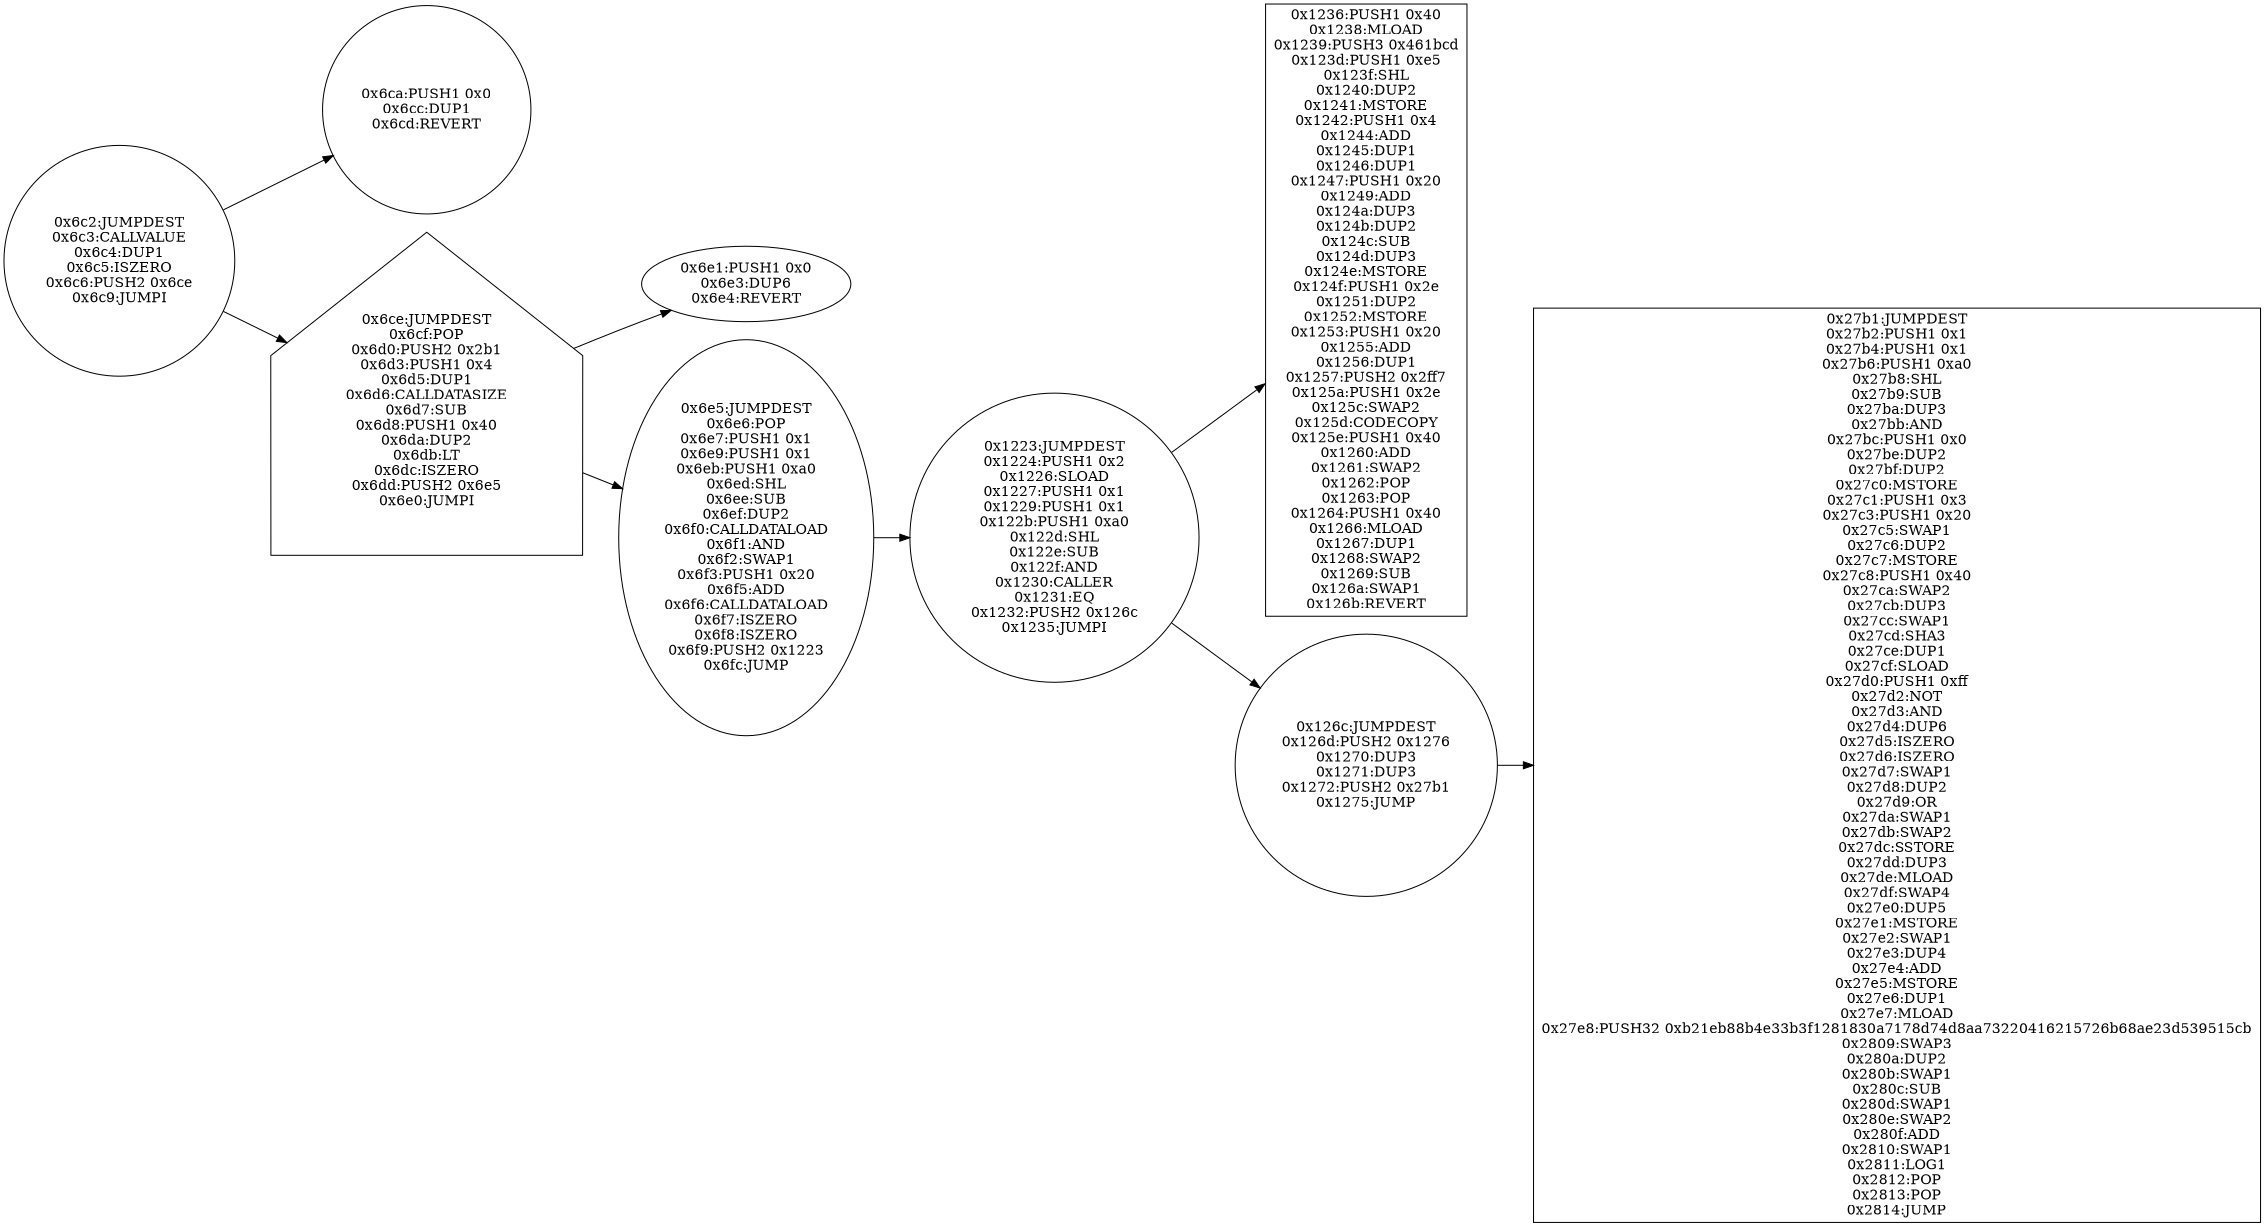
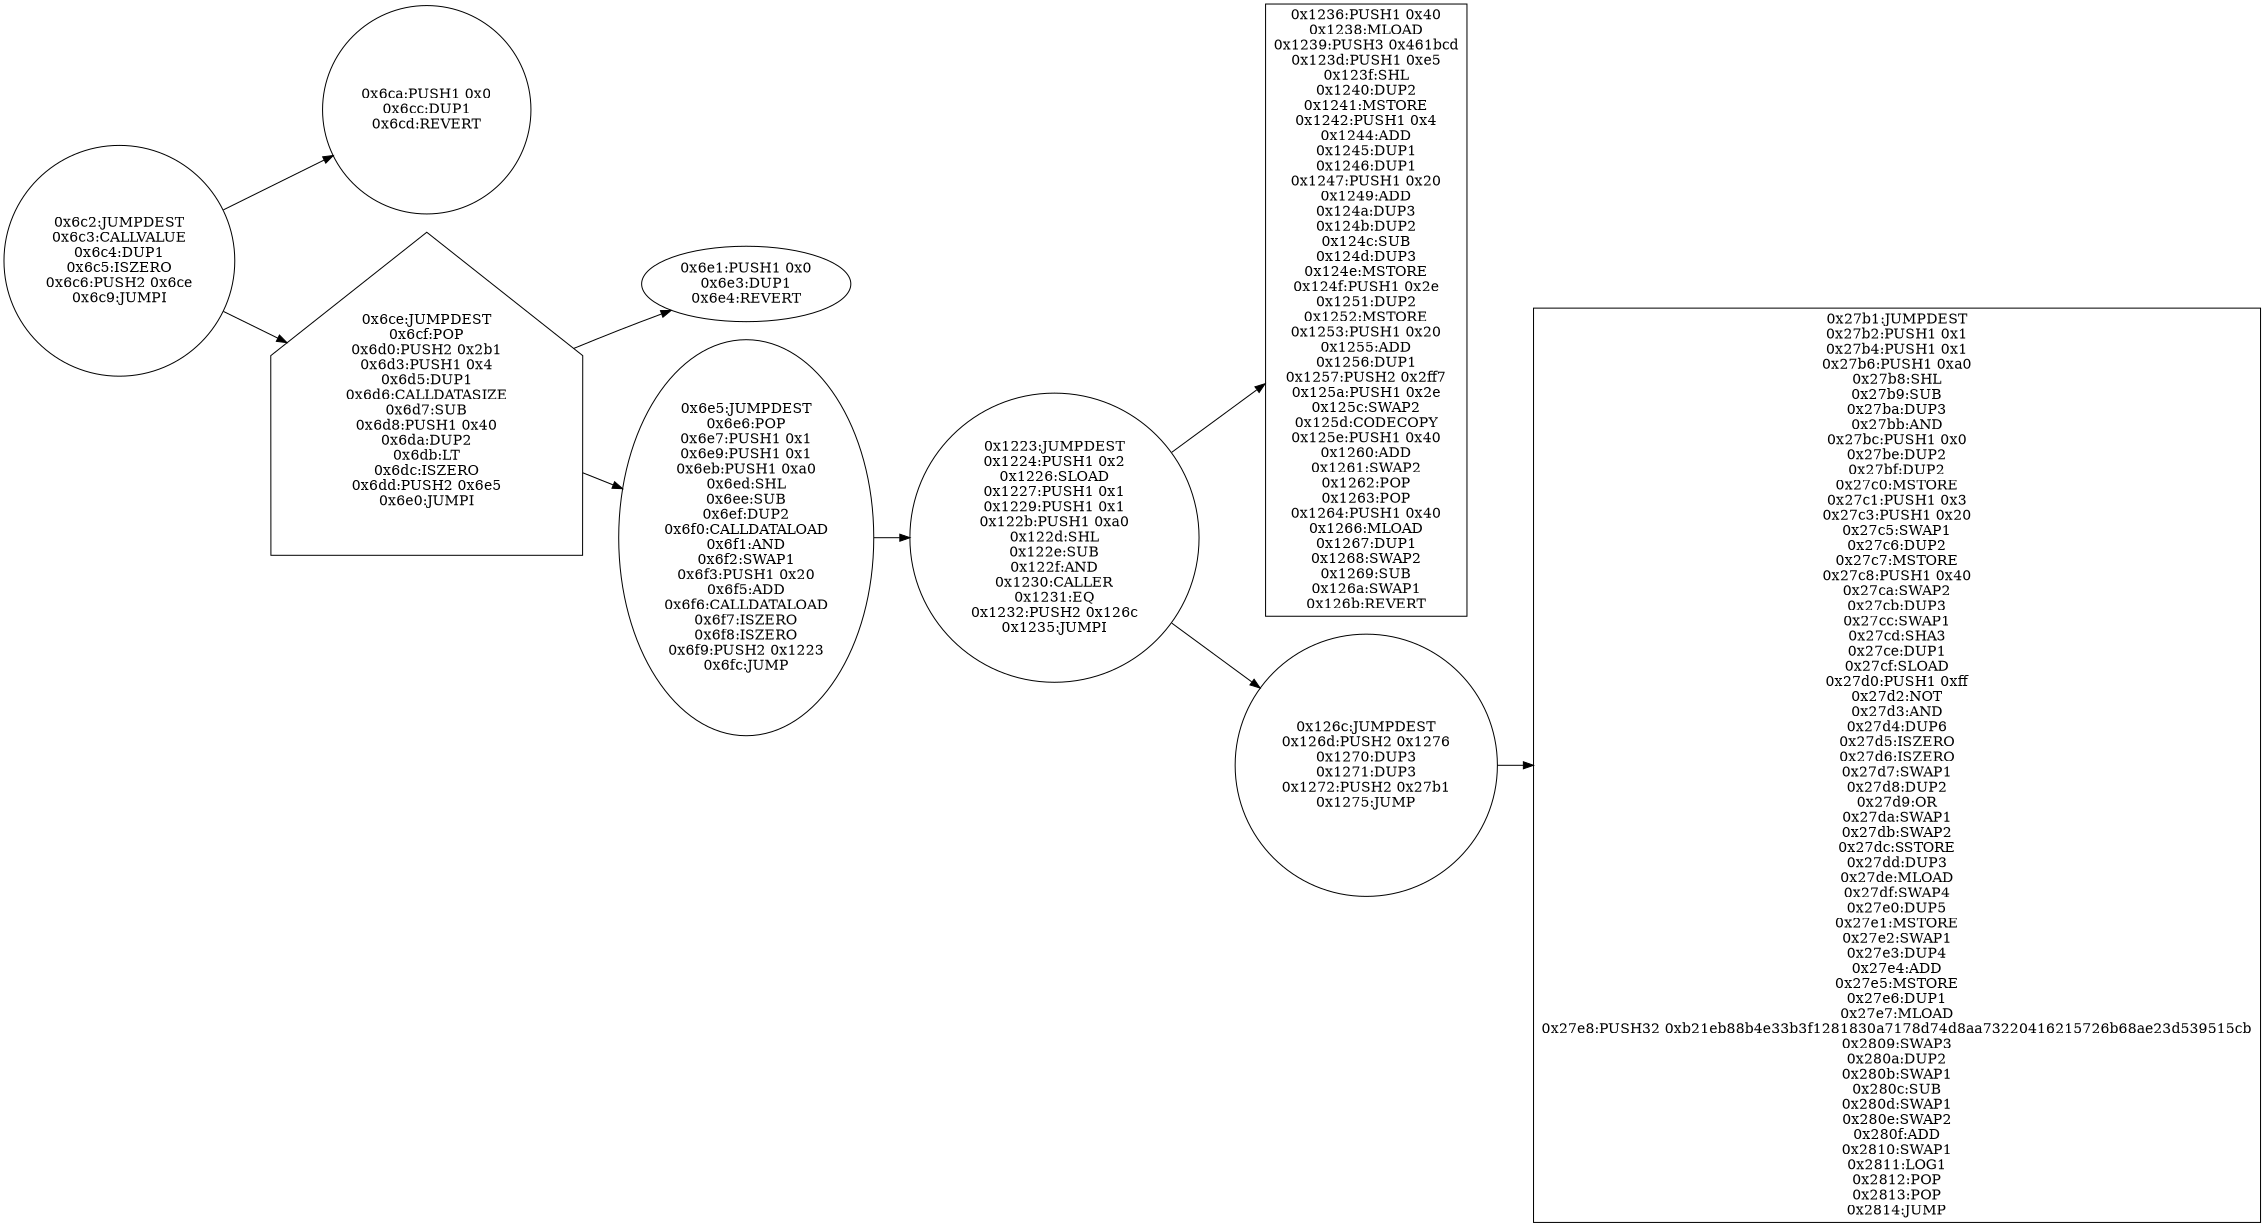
  digraph {
    rankdir=LR
    node [shape=circle]
    n1 [label="0x6c2:JUMPDEST\n0x6c3:CALLVALUE\n0x6c4:DUP1\n0x6c5:ISZERO\n0x6c6:PUSH2 0x6ce\n0x6c9:JUMPI"]
    n2 [label="0x6ca:PUSH1 0x0\n0x6cc:DUP1\n0x6cd:REVERT"]
    n3 [label="0x6ce:JUMPDEST\n0x6cf:POP\n0x6d0:PUSH2 0x2b1\n0x6d3:PUSH1 0x4\n0x6d5:DUP1\n0x6d6:CALLDATASIZE\n0x6d7:SUB\n0x6d8:PUSH1 0x40\n0x6da:DUP2\n0x6db:LT\n0x6dc:ISZERO\n0x6dd:PUSH2 0x6e5\n0x6e0:JUMPI" shape=house]
-   n4 [label="0x6e1:PUSH1 0x0\n0x6e3:DUP6\n0x6e4:REVERT" shape=ellipse]
+   n4 [label="0x6e1:PUSH1 0x0\n0x6e3:DUP1\n0x6e4:REVERT" shape=ellipse]
    n5 [label="0x6e5:JUMPDEST\n0x6e6:POP\n0x6e7:PUSH1 0x1\n0x6e9:PUSH1 0x1\n0x6eb:PUSH1 0xa0\n0x6ed:SHL\n0x6ee:SUB\n0x6ef:DUP2\n0x6f0:CALLDATALOAD\n0x6f1:AND\n0x6f2:SWAP1\n0x6f3:PUSH1 0x20\n0x6f5:ADD\n0x6f6:CALLDATALOAD\n0x6f7:ISZERO\n0x6f8:ISZERO\n0x6f9:PUSH2 0x1223\n0x6fc:JUMP" shape=ellipse]
    n6 [label="0x1223:JUMPDEST\n0x1224:PUSH1 0x2\n0x1226:SLOAD\n0x1227:PUSH1 0x1\n0x1229:PUSH1 0x1\n0x122b:PUSH1 0xa0\n0x122d:SHL\n0x122e:SUB\n0x122f:AND\n0x1230:CALLER\n0x1231:EQ\n0x1232:PUSH2 0x126c\n0x1235:JUMPI"]
    n7 [label="0x1236:PUSH1 0x40\n0x1238:MLOAD\n0x1239:PUSH3 0x461bcd\n0x123d:PUSH1 0xe5\n0x123f:SHL\n0x1240:DUP2\n0x1241:MSTORE\n0x1242:PUSH1 0x4\n0x1244:ADD\n0x1245:DUP1\n0x1246:DUP1\n0x1247:PUSH1 0x20\n0x1249:ADD\n0x124a:DUP3\n0x124b:DUP2\n0x124c:SUB\n0x124d:DUP3\n0x124e:MSTORE\n0x124f:PUSH1 0x2e\n0x1251:DUP2\n0x1252:MSTORE\n0x1253:PUSH1 0x20\n0x1255:ADD\n0x1256:DUP1\n0x1257:PUSH2 0x2ff7\n0x125a:PUSH1 0x2e\n0x125c:SWAP2\n0x125d:CODECOPY\n0x125e:PUSH1 0x40\n0x1260:ADD\n0x1261:SWAP2\n0x1262:POP\n0x1263:POP\n0x1264:PUSH1 0x40\n0x1266:MLOAD\n0x1267:DUP1\n0x1268:SWAP2\n0x1269:SUB\n0x126a:SWAP1\n0x126b:REVERT" shape=box]
    n8 [label="0x126c:JUMPDEST\n0x126d:PUSH2 0x1276\n0x1270:DUP3\n0x1271:DUP3\n0x1272:PUSH2 0x27b1\n0x1275:JUMP"]
    n9 [label="0x27b1:JUMPDEST\n0x27b2:PUSH1 0x1\n0x27b4:PUSH1 0x1\n0x27b6:PUSH1 0xa0\n0x27b8:SHL\n0x27b9:SUB\n0x27ba:DUP3\n0x27bb:AND\n0x27bc:PUSH1 0x0\n0x27be:DUP2\n0x27bf:DUP2\n0x27c0:MSTORE\n0x27c1:PUSH1 0x3\n0x27c3:PUSH1 0x20\n0x27c5:SWAP1\n0x27c6:DUP2\n0x27c7:MSTORE\n0x27c8:PUSH1 0x40\n0x27ca:SWAP2\n0x27cb:DUP3\n0x27cc:SWAP1\n0x27cd:SHA3\n0x27ce:DUP1\n0x27cf:SLOAD\n0x27d0:PUSH1 0xff\n0x27d2:NOT\n0x27d3:AND\n0x27d4:DUP6\n0x27d5:ISZERO\n0x27d6:ISZERO\n0x27d7:SWAP1\n0x27d8:DUP2\n0x27d9:OR\n0x27da:SWAP1\n0x27db:SWAP2\n0x27dc:SSTORE\n0x27dd:DUP3\n0x27de:MLOAD\n0x27df:SWAP4\n0x27e0:DUP5\n0x27e1:MSTORE\n0x27e2:SWAP1\n0x27e3:DUP4\n0x27e4:ADD\n0x27e5:MSTORE\n0x27e6:DUP1\n0x27e7:MLOAD\n0x27e8:PUSH32 0xb21eb88b4e33b3f1281830a7178d74d8aa73220416215726b68ae23d539515cb\n0x2809:SWAP3\n0x280a:DUP2\n0x280b:SWAP1\n0x280c:SUB\n0x280d:SWAP1\n0x280e:SWAP2\n0x280f:ADD\n0x2810:SWAP1\n0x2811:LOG1\n0x2812:POP\n0x2813:POP\n0x2814:JUMP" shape=box]
    n1 -> n2
    n1 -> n3
    n3 -> n4
    n3 -> n5
    n5 -> n6
    n6 -> n7
    n6 -> n8
    n8 -> n9
  }
